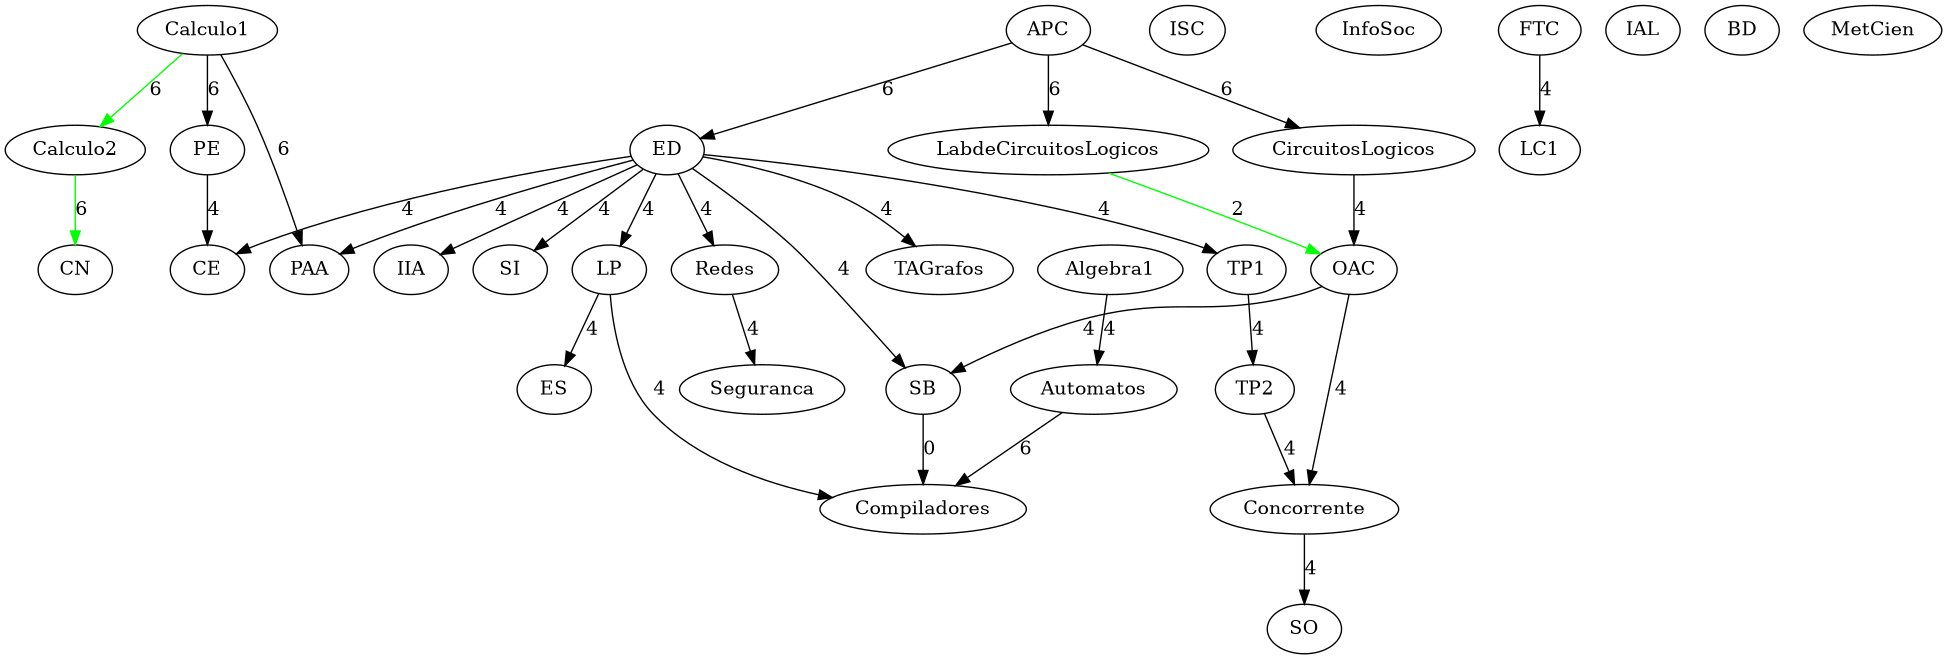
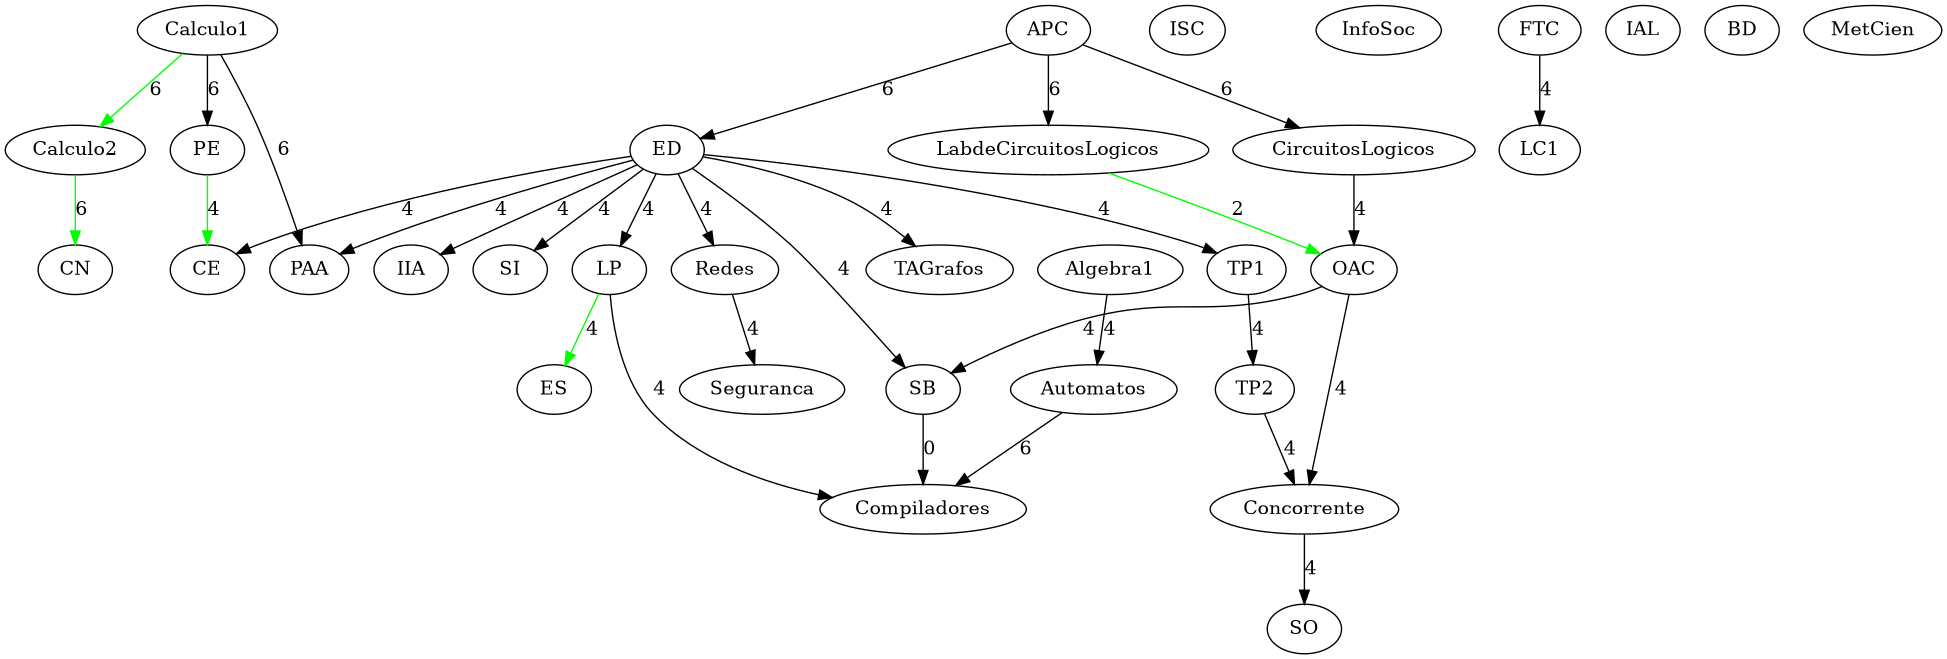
  digraph {
    Calculo1
    Calculo2
    PE
    PAA
    CN
    CE
    ISC
    APC
    CircuitosLogicos
    LabdeCircuitosLogicos
    ED
    OAC
    TP1
    TAGrafos
    Redes
    LP
    IIA
    SB
    SI
    InfoSoc
    FTC
    LC1
    Concorrente
    IAL
    TP2
    Seguranca
    ES
    Compiladores
    SO
    Algebra1
    Automatos
    BD
    MetCien
    Calculo1 -> Calculo2 [color=green label=6]
    Calculo1 -> PE [label=6]
    Calculo1 -> PAA [label=6]
    Calculo2 -> CN [color=green label=6]
-   PE -> CE [label=4]
+   PE -> CE [label=4 color=green]
    APC -> CircuitosLogicos [label=6]
    APC -> LabdeCircuitosLogicos [label=6]
    APC -> ED [label=6]
    CircuitosLogicos -> OAC [label=4]
    LabdeCircuitosLogicos -> OAC [color=green label=2]
    ED -> PAA [label=4]
    ED -> CE [label=4]
    ED -> TP1 [label=4]
    ED -> TAGrafos [label=4]
    ED -> Redes [label=4]
    ED -> LP [label=4]
    ED -> IIA [label=4]
    ED -> SB [label=4]
    ED -> SI [label=4]
    OAC -> SB [label=4]
    OAC -> Concorrente [label=4]
    TP1 -> TP2 [label=4]
    Redes -> Seguranca [label=4]
-   LP -> ES [label=4]
+   LP -> ES [label=4 color=green]
    LP -> Compiladores [label=4]
    SB -> Compiladores [label=0]
    FTC -> LC1 [label=4]
    Concorrente -> SO [label=4]
    TP2 -> Concorrente [label=4]
    Algebra1 -> Automatos [label=4]
    Automatos -> Compiladores [label=6]
  }
